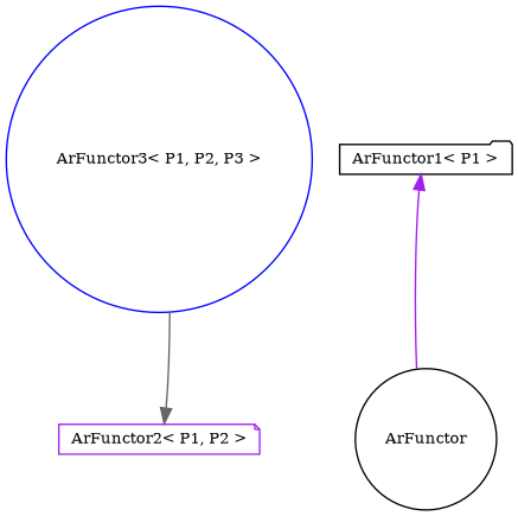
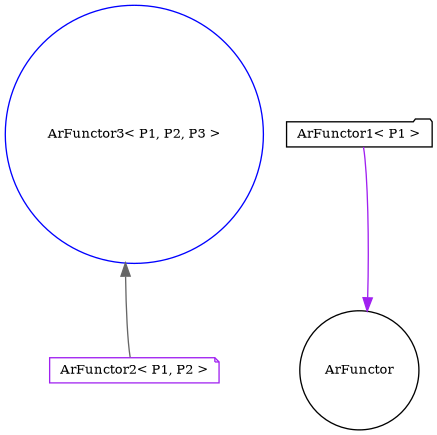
  digraph {
    fontname="DejaVu Serif"
    node [color=black fillcolor=white fontname="DejaVu Serif" fontsize=10 shape=circle style=filled]
    edge [dir=back fontname="DejaVu Serif" fontsize=10 labelfontname=FreeSans labelfontsize=10 style=solid]
    n1 [color=blue height=0.2 label="ArFunctor3\< P1, P2, P3 \>" width=0.4]
    n2 [color=purple height=0.2 label="ArFunctor2\< P1, P2 \>" shape=note width=0.4]
    n3 [height=0.2 label="ArFunctor1\< P1 \>" shape=folder width=0.4]
    n4 [height=0.2 label=ArFunctor width=0.4]
-   n2 -> n1 [color=gray40]
-   n3 -> n4 [color=purple]
+   n1 -> n2 [color=gray40]
+   n4 -> n3 [color=purple]
  }
